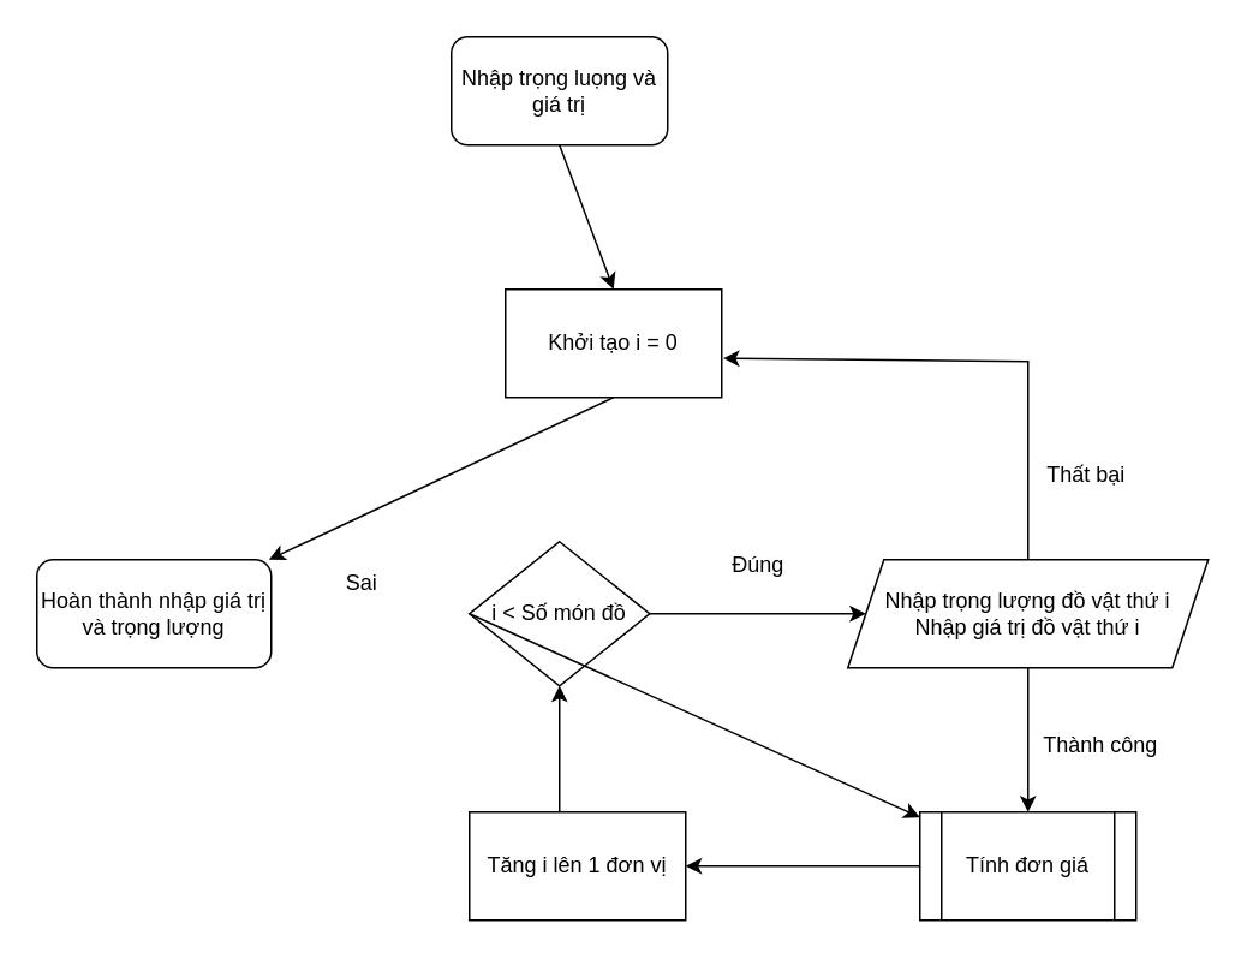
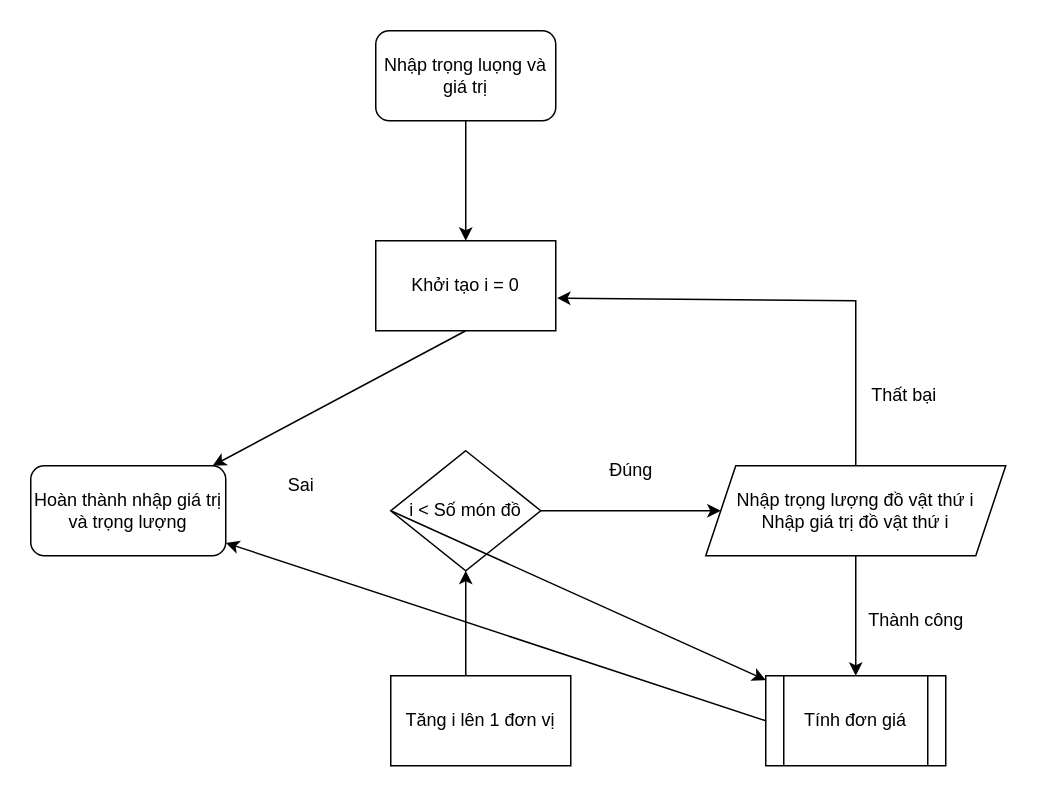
  <mxCell id="0" />
  <mxCell id="1" parent="0" />
  <mxCell id="2" value="Nhập trọng luọng và giá trị" style="rounded=1;whiteSpace=wrap;html=1;" vertex="1" parent="1"><mxGeometry x="250" y="20" width="120" height="60" as="geometry" /></mxCell>
- <mxCell id="3" value="Khởi tạo i = 0" style="rounded=0;whiteSpace=wrap;html=1;" vertex="1" parent="1"><mxGeometry x="280" y="160" width="120" height="60" as="geometry" /></mxCell>
+ <mxCell id="3" value="Khởi tạo i = 0" style="rounded=0;whiteSpace=wrap;html=1;" vertex="1" parent="1"><mxGeometry x="250" y="160" width="120" height="60" as="geometry" /></mxCell>
  <mxCell id="4" value="i &amp;lt; Số món đồ" style="rhombus;whiteSpace=wrap;html=1;" vertex="1" parent="1"><mxGeometry x="260" y="300" width="100" height="80" as="geometry" /></mxCell>
  <mxCell id="5" value="Nhập trọng lượng đồ vật thứ i&lt;div&gt;Nhập giá trị đồ vật thứ i&lt;/div&gt;" style="shape=parallelogram;perimeter=parallelogramPerimeter;whiteSpace=wrap;html=1;fixedSize=1;" vertex="1" parent="1"><mxGeometry x="470" y="310" width="200" height="60" as="geometry" /></mxCell>
  <mxCell id="6" value="Tính đơn giá" style="shape=process;whiteSpace=wrap;html=1;backgroundOutline=1;" vertex="1" parent="1"><mxGeometry x="510" y="450" width="120" height="60" as="geometry" /></mxCell>
  <mxCell id="7" value="Tăng i lên 1 đơn vị" style="rounded=0;whiteSpace=wrap;html=1;" vertex="1" parent="1"><mxGeometry x="260" y="450" width="120" height="60" as="geometry" /></mxCell>
  <mxCell id="8" value="Hoàn thành nhập giá trị và trọng lượng" style="rounded=1;whiteSpace=wrap;html=1;" vertex="1" parent="1"><mxGeometry x="20" y="310" width="130" height="60" as="geometry" /></mxCell>
  <mxCell id="9" value="" style="endArrow=classic;html=1;rounded=0;exitX=0.5;exitY=1;exitDx=0;exitDy=0;entryX=0.5;entryY=0;entryDx=0;entryDy=0;" edge="1" parent="1" source="2" target="3"><mxGeometry width="50" height="50" relative="1" as="geometry"><mxPoint x="290" y="340" as="sourcePoint" /><mxPoint x="340" y="290" as="targetPoint" /></mxGeometry></mxCell>
  <mxCell id="10" value="" style="endArrow=classic;html=1;rounded=0;exitX=0.5;exitY=1;exitDx=0;exitDy=0;" edge="1" parent="1" source="3" target="8"><mxGeometry width="50" height="50" relative="1" as="geometry"><mxPoint x="320" y="90" as="sourcePoint" /><mxPoint x="320" y="170" as="targetPoint" /></mxGeometry></mxCell>
  <mxCell id="11" value="" style="endArrow=classic;html=1;rounded=0;exitX=1;exitY=0.5;exitDx=0;exitDy=0;entryX=0;entryY=0.5;entryDx=0;entryDy=0;" edge="1" parent="1" source="4" target="5"><mxGeometry width="50" height="50" relative="1" as="geometry"><mxPoint x="290" y="270" as="sourcePoint" /><mxPoint x="340" y="220" as="targetPoint" /></mxGeometry></mxCell>
  <mxCell id="12" value="" style="endArrow=classic;html=1;rounded=0;exitX=0.5;exitY=1;exitDx=0;exitDy=0;entryX=0.5;entryY=0;entryDx=0;entryDy=0;" edge="1" parent="1" source="5" target="6"><mxGeometry width="50" height="50" relative="1" as="geometry"><mxPoint x="320" y="230" as="sourcePoint" /><mxPoint x="320" y="310" as="targetPoint" /></mxGeometry></mxCell>
- <mxCell id="13" value="" style="endArrow=classic;html=1;rounded=0;exitX=0;exitY=0.5;exitDx=0;exitDy=0;entryX=1;entryY=0.5;entryDx=0;entryDy=0;" edge="1" parent="1" source="6" target="7"><mxGeometry width="50" height="50" relative="1" as="geometry"><mxPoint x="580" y="380" as="sourcePoint" /><mxPoint x="580" y="460" as="targetPoint" /></mxGeometry></mxCell>
+ <mxCell id="13" value="" style="endArrow=classic;html=1;rounded=0;exitX=0;exitY=0.5;exitDx=0;exitDy=0;" edge="1" parent="1" source="6" target="8"><mxGeometry width="50" height="50" relative="1" as="geometry"><mxPoint x="580" y="380" as="sourcePoint" /><mxPoint x="580" y="460" as="targetPoint" /></mxGeometry></mxCell>
  <mxCell id="14" value="" style="endArrow=classic;html=1;rounded=0;entryX=0.5;entryY=1;entryDx=0;entryDy=0;" edge="1" parent="1" target="4"><mxGeometry width="50" height="50" relative="1" as="geometry"><mxPoint x="310" y="450" as="sourcePoint" /><mxPoint x="390" y="490" as="targetPoint" /></mxGeometry></mxCell>
  <mxCell id="15" value="" style="endArrow=classic;html=1;rounded=0;exitX=0;exitY=0.5;exitDx=0;exitDy=0;" edge="1" parent="1" source="4" target="6"><mxGeometry width="50" height="50" relative="1" as="geometry"><mxPoint x="290" y="270" as="sourcePoint" /><mxPoint x="340" y="220" as="targetPoint" /></mxGeometry></mxCell>
  <mxCell id="16" value="" style="endArrow=classic;html=1;rounded=0;exitX=0.5;exitY=0;exitDx=0;exitDy=0;entryX=1.007;entryY=0.637;entryDx=0;entryDy=0;entryPerimeter=0;" edge="1" parent="1" source="5" target="3"><mxGeometry width="50" height="50" relative="1" as="geometry"><mxPoint x="290" y="270" as="sourcePoint" /><mxPoint x="340" y="220" as="targetPoint" /><Array as="points"><mxPoint x="570" y="200" /></Array></mxGeometry></mxCell>
  <mxCell id="17" value="Đúng" style="text;html=1;align=center;verticalAlign=middle;resizable=0;points=[];autosize=1;strokeColor=none;fillColor=none;" vertex="1" parent="1"><mxGeometry x="395" y="298" width="50" height="30" as="geometry" /></mxCell>
  <mxCell id="18" value="Sai" style="text;html=1;align=center;verticalAlign=middle;resizable=0;points=[];autosize=1;strokeColor=none;fillColor=none;" vertex="1" parent="1"><mxGeometry x="180" y="308" width="40" height="30" as="geometry" /></mxCell>
  <mxCell id="19" value="Thành công" style="text;html=1;align=center;verticalAlign=middle;resizable=0;points=[];autosize=1;strokeColor=none;fillColor=none;" vertex="1" parent="1"><mxGeometry x="565" y="398" width="90" height="30" as="geometry" /></mxCell>
  <mxCell id="20" value="Thất bại" style="text;html=1;align=center;verticalAlign=middle;resizable=0;points=[];autosize=1;strokeColor=none;fillColor=none;" vertex="1" parent="1"><mxGeometry x="567" y="248" width="70" height="30" as="geometry" /></mxCell>
